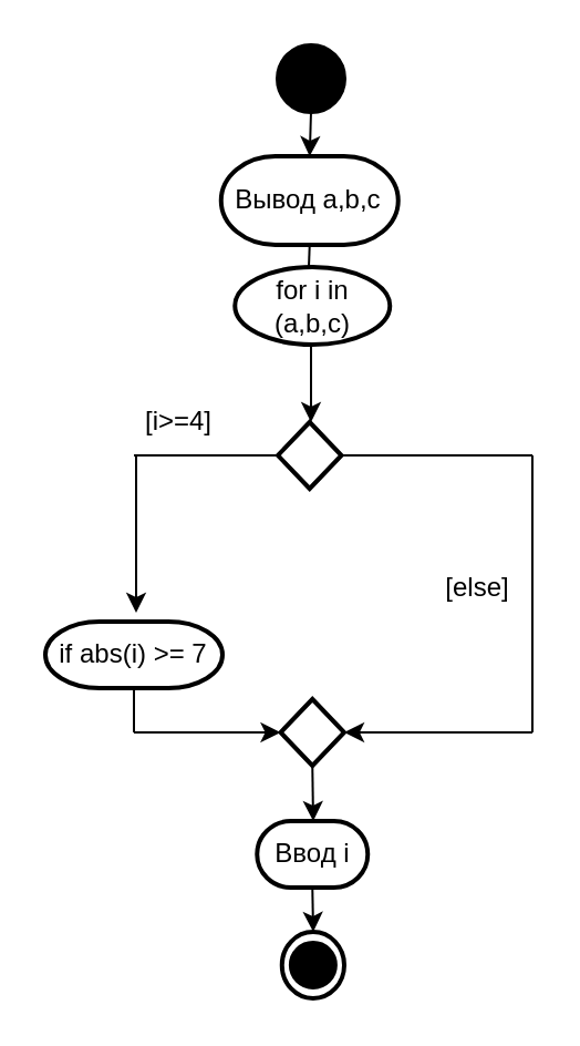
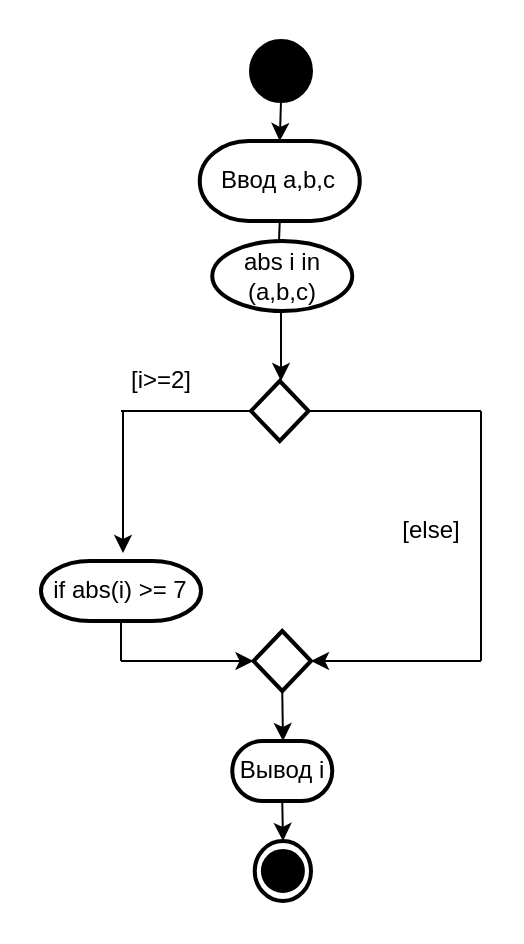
  <mxCell id="0" />
  <mxCell id="1" parent="0" />
- <mxCell id="2" value="Вывод a,b,c" style="strokeWidth=2;html=1;shape=mxgraph.flowchart.terminator;whiteSpace=wrap;" vertex="1" parent="1"><mxGeometry x="99.38" y="70" width="80" height="40" as="geometry" /></mxCell>
+ <mxCell id="2" value="Ввод a,b,c" style="strokeWidth=2;html=1;shape=mxgraph.flowchart.terminator;whiteSpace=wrap;" vertex="1" parent="1"><mxGeometry x="99.38" y="70" width="80" height="40" as="geometry" /></mxCell>
  <mxCell id="3" value="" style="strokeWidth=2;html=1;shape=mxgraph.flowchart.start_2;whiteSpace=wrap;fillColor=#000000;" vertex="1" parent="1"><mxGeometry x="125" y="20" width="30" height="30" as="geometry" /></mxCell>
  <mxCell id="4" value="" style="endArrow=classic;html=1;rounded=0;exitX=0.5;exitY=1;exitDx=0;exitDy=0;exitPerimeter=0;entryX=0.5;entryY=0;entryDx=0;entryDy=0;entryPerimeter=0;" edge="1" parent="1" source="3" target="2"><mxGeometry width="50" height="50" relative="1" as="geometry"><mxPoint x="110" y="240" as="sourcePoint" /><mxPoint x="160" y="190" as="targetPoint" /></mxGeometry></mxCell>
  <mxCell id="5" value="" style="strokeWidth=2;html=1;shape=mxgraph.flowchart.decision;whiteSpace=wrap;fillColor=#FFFFFF;" vertex="1" parent="1"><mxGeometry x="125" y="190" width="28.75" height="30" as="geometry" /></mxCell>
  <mxCell id="6" value="" style="endArrow=classic;html=1;rounded=0;" edge="1" parent="1"><mxGeometry width="50" height="50" relative="1" as="geometry"><mxPoint x="140" y="150" as="sourcePoint" /><mxPoint x="140" y="190" as="targetPoint" /></mxGeometry></mxCell>
  <mxCell id="7" value="" style="endArrow=none;html=1;rounded=0;entryX=0;entryY=0.5;entryDx=0;entryDy=0;entryPerimeter=0;" edge="1" parent="1" target="5"><mxGeometry width="50" height="50" relative="1" as="geometry"><mxPoint x="60" y="205" as="sourcePoint" /><mxPoint x="110" y="210" as="targetPoint" /></mxGeometry></mxCell>
  <mxCell id="8" value="" style="endArrow=none;html=1;rounded=0;exitX=1;exitY=0.5;exitDx=0;exitDy=0;exitPerimeter=0;" edge="1" parent="1" source="5"><mxGeometry width="50" height="50" relative="1" as="geometry"><mxPoint x="180" y="310" as="sourcePoint" /><mxPoint x="240" y="205" as="targetPoint" /></mxGeometry></mxCell>
- <mxCell id="9" value="[i&amp;gt;=4]" style="text;html=1;align=center;verticalAlign=middle;resizable=0;points=[];autosize=1;strokeColor=none;fillColor=none;" vertex="1" parent="1"><mxGeometry x="55" y="175" width="50" height="30" as="geometry" /></mxCell>
+ <mxCell id="9" value="[i&amp;gt;=2]" style="text;html=1;align=center;verticalAlign=middle;resizable=0;points=[];autosize=1;strokeColor=none;fillColor=none;" vertex="1" parent="1"><mxGeometry x="55" y="175" width="50" height="30" as="geometry" /></mxCell>
  <mxCell id="10" value="" style="endArrow=classic;html=1;rounded=0;exitX=0.12;exitY=1.133;exitDx=0;exitDy=0;exitPerimeter=0;" edge="1" parent="1"><mxGeometry width="50" height="50" relative="1" as="geometry"><mxPoint x="61" y="204.99" as="sourcePoint" /><mxPoint x="61" y="276" as="targetPoint" /></mxGeometry></mxCell>
  <mxCell id="11" value="if abs(i) &amp;gt;= 7" style="strokeWidth=2;html=1;shape=mxgraph.flowchart.terminator;whiteSpace=wrap;fillColor=#FFFFFF;" vertex="1" parent="1"><mxGeometry x="20" y="280" width="80" height="30" as="geometry" /></mxCell>
  <mxCell id="12" value="" style="strokeWidth=2;html=1;shape=mxgraph.flowchart.decision;whiteSpace=wrap;fillColor=#FFFFFF;" vertex="1" parent="1"><mxGeometry x="126.25" y="315" width="28.75" height="30" as="geometry" /></mxCell>
  <mxCell id="13" value="" style="endArrow=none;html=1;rounded=0;entryX=0.5;entryY=1;entryDx=0;entryDy=0;entryPerimeter=0;" edge="1" parent="1" target="11"><mxGeometry width="50" height="50" relative="1" as="geometry"><mxPoint x="60" y="330" as="sourcePoint" /><mxPoint x="90" y="390" as="targetPoint" /></mxGeometry></mxCell>
  <mxCell id="14" value="" style="endArrow=classic;html=1;rounded=0;entryX=0;entryY=0.5;entryDx=0;entryDy=0;entryPerimeter=0;" edge="1" parent="1" target="12"><mxGeometry width="50" height="50" relative="1" as="geometry"><mxPoint x="60" y="330" as="sourcePoint" /><mxPoint x="140" y="350" as="targetPoint" /></mxGeometry></mxCell>
  <mxCell id="15" value="[else]" style="text;html=1;align=center;verticalAlign=middle;resizable=0;points=[];autosize=1;strokeColor=none;fillColor=none;" vertex="1" parent="1"><mxGeometry x="190" y="250" width="50" height="30" as="geometry" /></mxCell>
  <mxCell id="16" value="" style="endArrow=none;html=1;rounded=0;" edge="1" parent="1"><mxGeometry width="50" height="50" relative="1" as="geometry"><mxPoint x="240" y="330" as="sourcePoint" /><mxPoint x="240" y="205" as="targetPoint" /></mxGeometry></mxCell>
  <mxCell id="17" value="" style="endArrow=classic;html=1;rounded=0;entryX=1;entryY=0.5;entryDx=0;entryDy=0;entryPerimeter=0;" edge="1" parent="1" target="12"><mxGeometry width="50" height="50" relative="1" as="geometry"><mxPoint x="240" y="330" as="sourcePoint" /><mxPoint x="310" y="360" as="targetPoint" /></mxGeometry></mxCell>
  <mxCell id="18" value="" style="endArrow=classic;html=1;rounded=0;exitX=0.5;exitY=1;exitDx=0;exitDy=0;exitPerimeter=0;" edge="1" parent="1" source="12"><mxGeometry width="50" height="50" relative="1" as="geometry"><mxPoint x="140" y="470" as="sourcePoint" /><mxPoint x="141" y="370" as="targetPoint" /></mxGeometry></mxCell>
- <mxCell id="19" value="Ввод i" style="strokeWidth=2;html=1;shape=mxgraph.flowchart.terminator;whiteSpace=wrap;fillColor=#FFFFFF;" vertex="1" parent="1"><mxGeometry x="115.63" y="370" width="50" height="30" as="geometry" /></mxCell>
- <mxCell id="20" value="for i in (a,b,c)" style="strokeWidth=2;html=1;shape=mxgraph.flowchart.start_1;whiteSpace=wrap;fillColor=#FFFFFF;" vertex="1" parent="1"><mxGeometry x="105.63" y="120" width="70" height="35" as="geometry" /></mxCell>
+ <mxCell id="19" value="Вывод i" style="strokeWidth=2;html=1;shape=mxgraph.flowchart.terminator;whiteSpace=wrap;fillColor=#FFFFFF;" vertex="1" parent="1"><mxGeometry x="115.63" y="370" width="50" height="30" as="geometry" /></mxCell>
+ <mxCell id="20" value="abs i in (a,b,c)" style="strokeWidth=2;html=1;shape=mxgraph.flowchart.start_1;whiteSpace=wrap;fillColor=#FFFFFF;" vertex="1" parent="1"><mxGeometry x="105.63" y="120" width="70" height="35" as="geometry" /></mxCell>
  <mxCell id="21" value="" style="endArrow=none;html=1;rounded=0;entryX=0.5;entryY=1;entryDx=0;entryDy=0;entryPerimeter=0;" edge="1" parent="1" target="2"><mxGeometry width="50" height="50" relative="1" as="geometry"><mxPoint x="139" y="120" as="sourcePoint" /><mxPoint x="190" y="110" as="targetPoint" /></mxGeometry></mxCell>
  <mxCell id="22" value="" style="endArrow=classic;html=1;rounded=0;exitX=0.5;exitY=1;exitDx=0;exitDy=0;exitPerimeter=0;" edge="1" parent="1" source="19"><mxGeometry width="50" height="50" relative="1" as="geometry"><mxPoint x="210" y="490" as="sourcePoint" /><mxPoint x="141" y="420" as="targetPoint" /></mxGeometry></mxCell>
  <mxCell id="23" value="" style="strokeWidth=2;html=1;shape=mxgraph.flowchart.start_2;whiteSpace=wrap;fillColor=#000000;" vertex="1" parent="1"><mxGeometry x="130.94" y="425" width="20" height="20" as="geometry" /></mxCell>
  <mxCell id="24" value="" style="strokeWidth=2;html=1;shape=mxgraph.flowchart.start_2;whiteSpace=wrap;fillColor=none;" vertex="1" parent="1"><mxGeometry x="126.87" y="420" width="28.13" height="30" as="geometry" /></mxCell>
